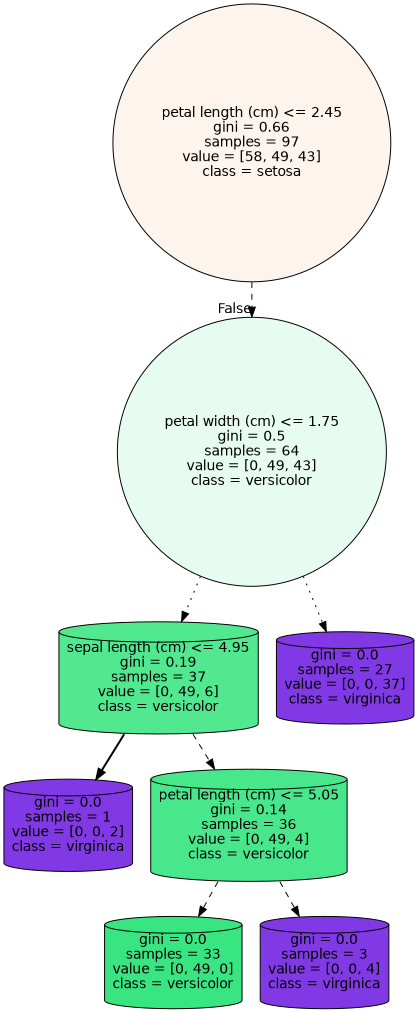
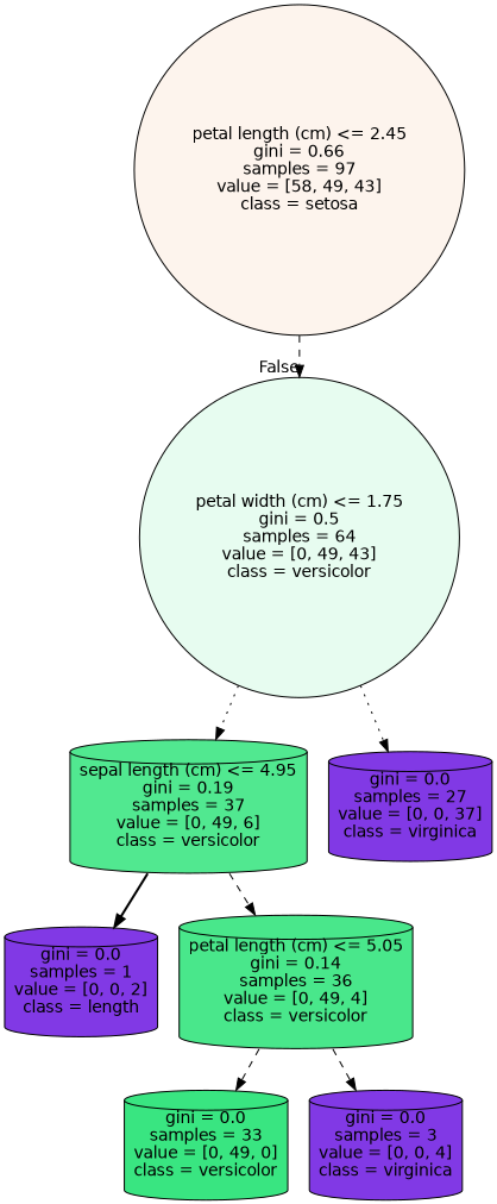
  digraph {
    node [color=black fillcolor="#8139e5" fontname=helvetica shape=cylinder style="filled, rounded"]
    edge [fontname=helvetica style=dashed]
    n1 [fillcolor="#fdf4ed" label="petal length (cm) <= 2.45\ngini = 0.66\nsamples = 97\nvalue = [58, 49, 43]\nclass = setosa" shape=circle]
    n2 [fillcolor="#e7fcf0" label="petal width (cm) <= 1.75\ngini = 0.5\nsamples = 64\nvalue = [0, 49, 43]\nclass = versicolor" shape=circle]
    n3 [fillcolor="#51e890" label="sepal length (cm) <= 4.95\ngini = 0.19\nsamples = 37\nvalue = [0, 49, 6]\nclass = versicolor"]
    n4 [label="gini = 0.0\nsamples = 27\nvalue = [0, 0, 37]\nclass = virginica"]
-   n5 [label="gini = 0.0\nsamples = 1\nvalue = [0, 0, 2]\nclass = virginica"]
+   n5 [label="gini = 0.0\nsamples = 1\nvalue = [0, 0, 2]\nclass = length"]
    n6 [fillcolor="#49e78b" label="petal length (cm) <= 5.05\ngini = 0.14\nsamples = 36\nvalue = [0, 49, 4]\nclass = versicolor"]
    n7 [fillcolor="#39e581" label="gini = 0.0\nsamples = 33\nvalue = [0, 49, 0]\nclass = versicolor"]
    n8 [label="gini = 0.0\nsamples = 3\nvalue = [0, 0, 4]\nclass = virginica"]
    n1 -> n2 [headlabel=False labelangle=-45 labeldistance=2.5]
    n2 -> n3 [style=dotted]
    n2 -> n4 [style=dotted]
    n3 -> n5 [style=bold]
    n3 -> n6
    n6 -> n7
    n6 -> n8
  }
